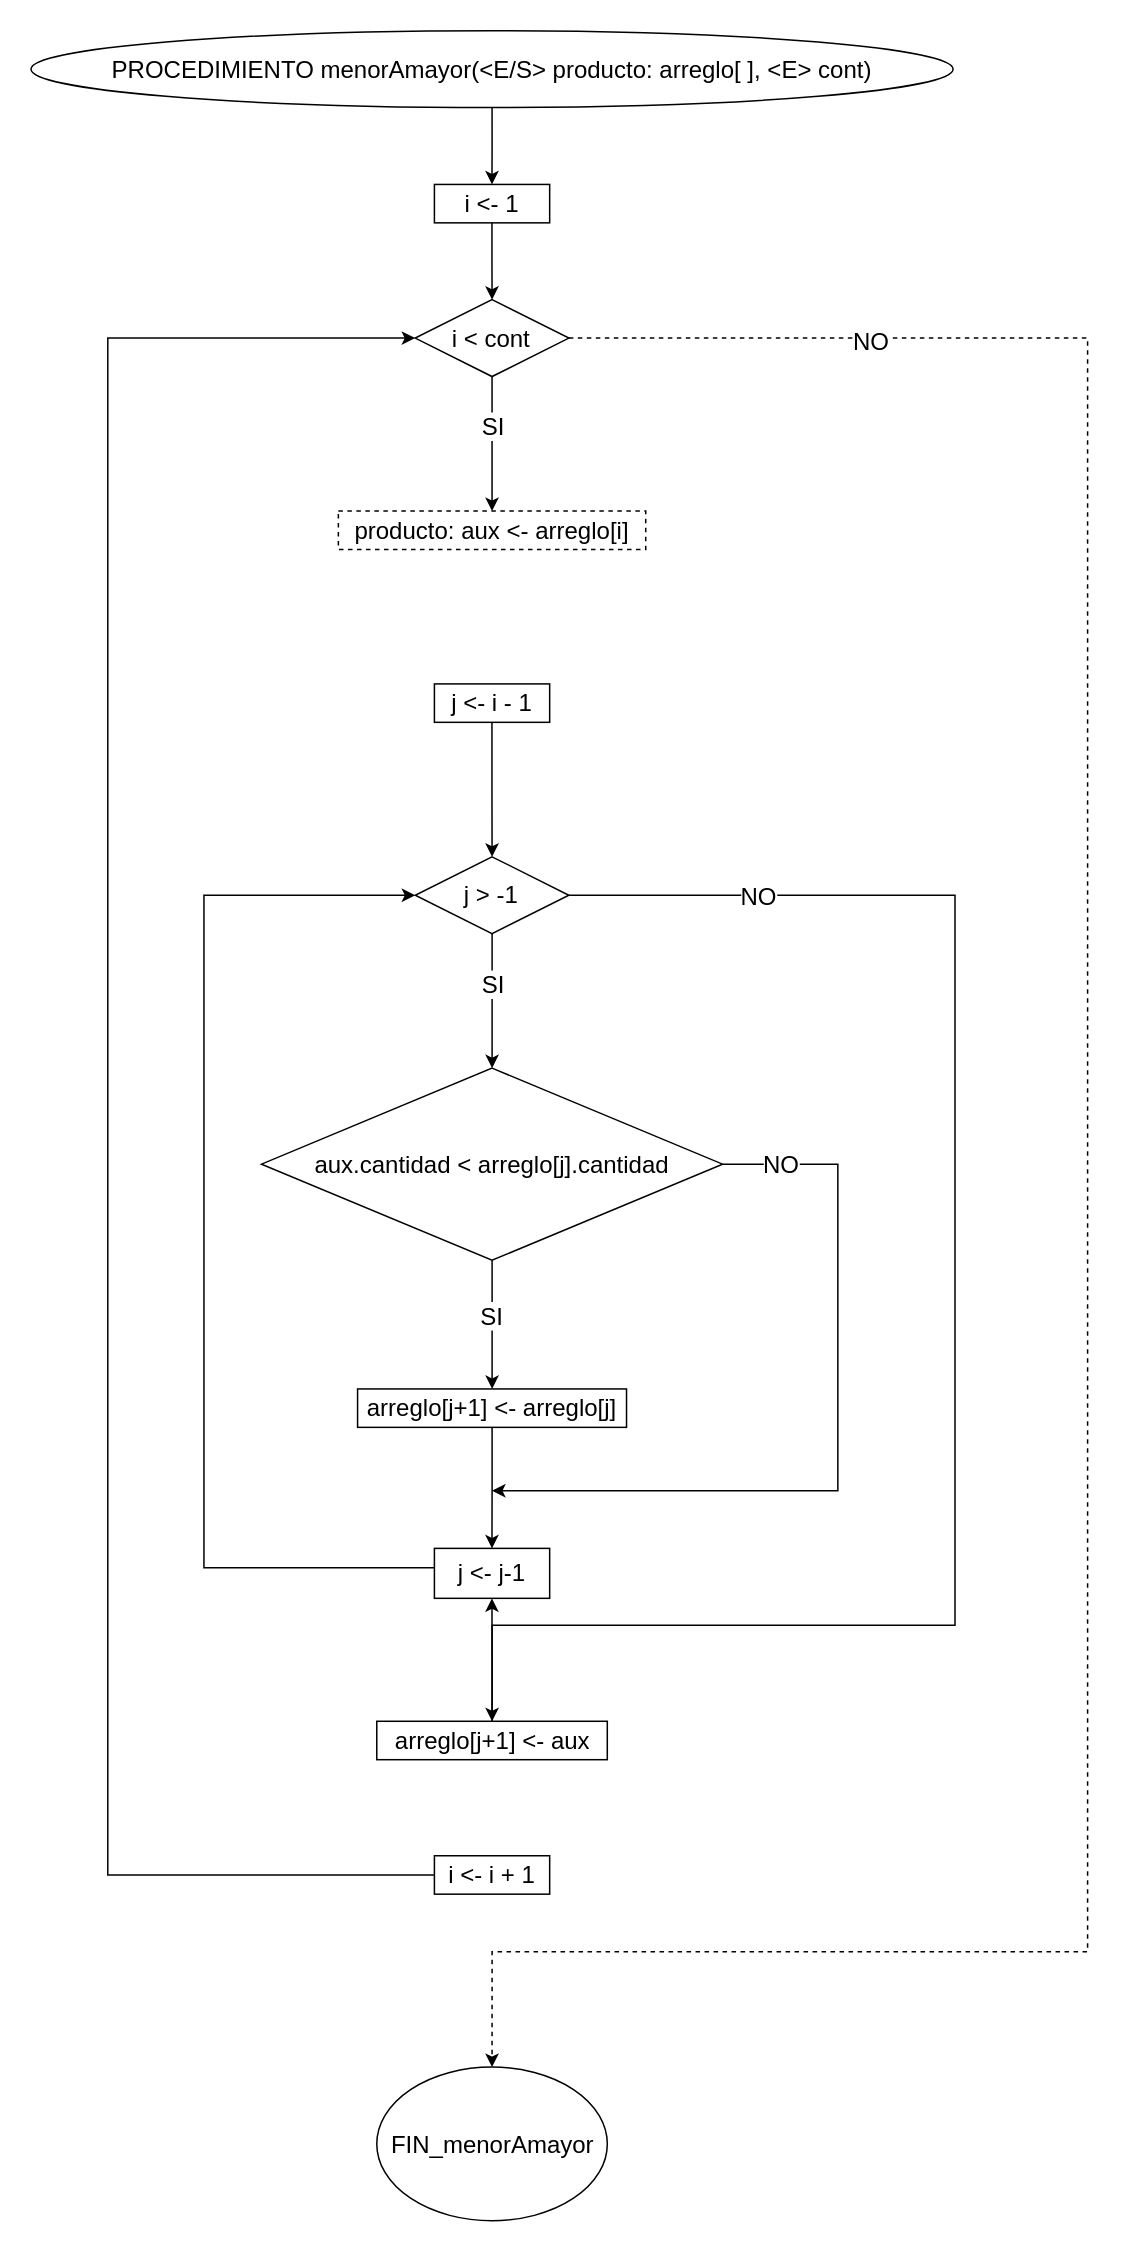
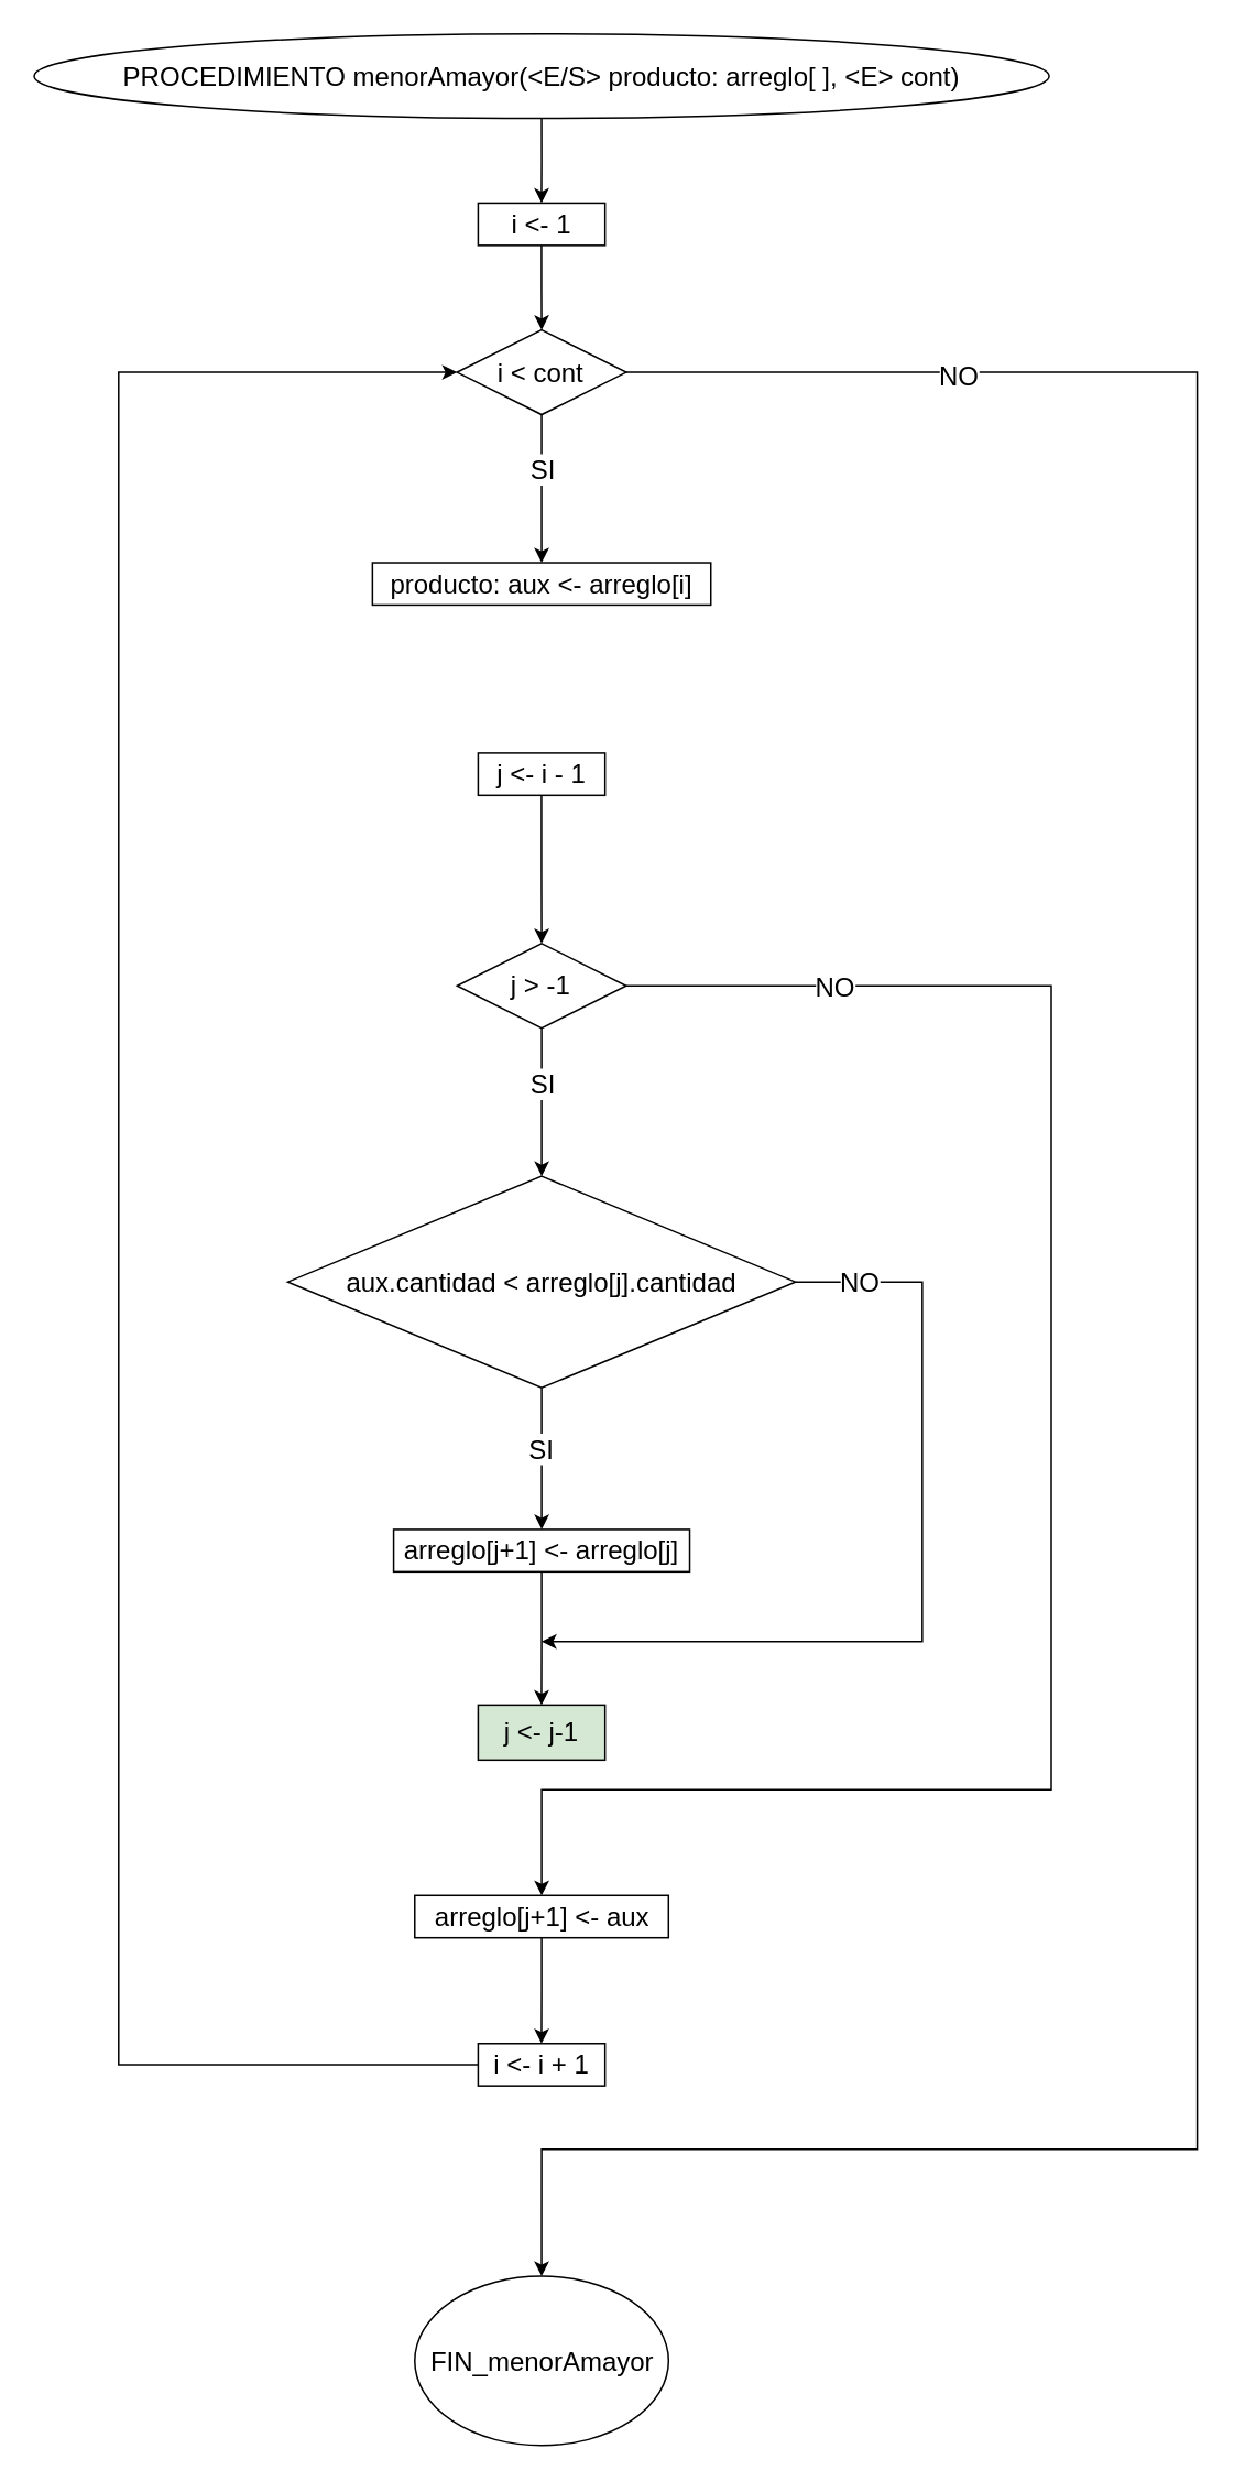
  <mxCell id="0" />
  <mxCell id="1" parent="0" />
  <mxCell id="2" value="" style="group" vertex="1" connectable="0" parent="1"><mxGeometry x="20" y="20" width="704.38" height="1460" as="geometry" /></mxCell>
  <mxCell id="3" value="PROCEDIMIENTO menorAmayor(&amp;lt;E/S&amp;gt; producto: arreglo[ ], &amp;lt;E&amp;gt; cont)" style="ellipse;whiteSpace=wrap;html=1;fontSize=16;" vertex="1" parent="2"><mxGeometry width="614.732" height="51.228" as="geometry" /></mxCell>
  <mxCell id="4" value="i &amp;lt;- 1" style="whiteSpace=wrap;html=1;fontSize=16;" vertex="1" parent="2"><mxGeometry x="268.945" y="102.456" width="76.841" height="25.614" as="geometry" /></mxCell>
  <mxCell id="5" value="" style="edgeStyle=orthogonalEdgeStyle;rounded=0;orthogonalLoop=1;jettySize=auto;html=1;fontSize=16;" edge="1" parent="2" source="3" target="4"><mxGeometry relative="1" as="geometry" /></mxCell>
  <mxCell id="6" value="i &amp;lt; cont" style="rhombus;whiteSpace=wrap;html=1;fontSize=16;" vertex="1" parent="2"><mxGeometry x="256.138" y="179.298" width="102.455" height="51.228" as="geometry" /></mxCell>
  <mxCell id="7" value="" style="edgeStyle=orthogonalEdgeStyle;rounded=0;orthogonalLoop=1;jettySize=auto;html=1;fontSize=16;" edge="1" parent="2" source="4" target="6"><mxGeometry relative="1" as="geometry" /></mxCell>
- <mxCell id="8" value="producto: aux &amp;lt;- arreglo[i]" style="whiteSpace=wrap;html=1;fontSize=16;dashed=1;" vertex="1" parent="2"><mxGeometry x="204.911" y="320.175" width="204.911" height="25.614" as="geometry" /></mxCell>
+ <mxCell id="8" value="producto: aux &amp;lt;- arreglo[i]" style="whiteSpace=wrap;html=1;fontSize=16;" vertex="1" parent="2"><mxGeometry x="204.911" y="320.175" width="204.911" height="25.614" as="geometry" /></mxCell>
  <mxCell id="9" value="" style="edgeStyle=orthogonalEdgeStyle;rounded=0;orthogonalLoop=1;jettySize=auto;html=1;fontSize=16;" edge="1" parent="2" source="6" target="8"><mxGeometry relative="1" as="geometry" /></mxCell>
  <mxCell id="10" value="SI" style="edgeLabel;html=1;align=center;verticalAlign=middle;resizable=0;points=[];fontSize=16;" vertex="1" connectable="0" parent="9"><mxGeometry x="-0.257" y="1" relative="1" as="geometry"><mxPoint x="-1" as="offset" /></mxGeometry></mxCell>
  <mxCell id="11" value="j &amp;lt;- i - 1" style="whiteSpace=wrap;html=1;fontSize=16;" vertex="1" parent="2"><mxGeometry x="268.945" y="435.439" width="76.841" height="25.614" as="geometry" /></mxCell>
  <mxCell id="12" value="j &amp;gt; -1" style="rhombus;whiteSpace=wrap;html=1;fontSize=16;" vertex="1" parent="2"><mxGeometry x="256.138" y="550.702" width="102.455" height="51.228" as="geometry" /></mxCell>
  <mxCell id="13" value="" style="edgeStyle=orthogonalEdgeStyle;rounded=0;orthogonalLoop=1;jettySize=auto;html=1;fontSize=16;" edge="1" parent="2" source="11" target="12"><mxGeometry relative="1" as="geometry" /></mxCell>
  <mxCell id="14" style="edgeStyle=orthogonalEdgeStyle;rounded=0;orthogonalLoop=1;jettySize=auto;html=1;exitX=1;exitY=0.5;exitDx=0;exitDy=0;fontSize=16;" edge="1" parent="2" source="16"><mxGeometry relative="1" as="geometry"><mxPoint x="307.366" y="973.333" as="targetPoint" /><Array as="points"><mxPoint x="537.89" y="755.614" /><mxPoint x="537.89" y="973.333" /></Array></mxGeometry></mxCell>
  <mxCell id="15" value="NO" style="edgeLabel;html=1;align=center;verticalAlign=middle;resizable=0;points=[];fontSize=16;" vertex="1" connectable="0" parent="14"><mxGeometry x="-0.856" relative="1" as="geometry"><mxPoint as="offset" /></mxGeometry></mxCell>
  <mxCell id="16" value="aux.cantidad &amp;lt; arreglo[j].cantidad" style="rhombus;whiteSpace=wrap;html=1;fontSize=16;" vertex="1" parent="2"><mxGeometry x="153.683" y="691.579" width="307.366" height="128.07" as="geometry" /></mxCell>
  <mxCell id="17" value="" style="edgeStyle=orthogonalEdgeStyle;rounded=0;orthogonalLoop=1;jettySize=auto;html=1;fontSize=16;" edge="1" parent="2" source="12" target="16"><mxGeometry relative="1" as="geometry" /></mxCell>
  <mxCell id="18" value="SI" style="edgeLabel;html=1;align=center;verticalAlign=middle;resizable=0;points=[];fontSize=16;" vertex="1" connectable="0" parent="17"><mxGeometry x="-0.234" y="1" relative="1" as="geometry"><mxPoint x="-1" as="offset" /></mxGeometry></mxCell>
  <mxCell id="19" value="arreglo[j+1] &amp;lt;- arreglo[j]" style="whiteSpace=wrap;html=1;fontSize=16;" vertex="1" parent="2"><mxGeometry x="217.717" y="905.456" width="179.297" height="25.614" as="geometry" /></mxCell>
  <mxCell id="20" value="" style="edgeStyle=orthogonalEdgeStyle;rounded=0;orthogonalLoop=1;jettySize=auto;html=1;fontSize=16;" edge="1" parent="2" source="16" target="19"><mxGeometry relative="1" as="geometry" /></mxCell>
  <mxCell id="21" value="SI" style="edgeLabel;html=1;align=center;verticalAlign=middle;resizable=0;points=[];fontSize=16;" vertex="1" connectable="0" parent="20"><mxGeometry x="-0.127" y="-1" relative="1" as="geometry"><mxPoint as="offset" /></mxGeometry></mxCell>
- <mxCell id="22" style="edgeStyle=orthogonalEdgeStyle;rounded=0;orthogonalLoop=1;jettySize=auto;html=1;entryX=0;entryY=0.5;entryDx=0;entryDy=0;fontSize=16;" edge="1" parent="2" source="23" target="12"><mxGeometry relative="1" as="geometry"><Array as="points"><mxPoint x="115.262" y="1024.561" /><mxPoint x="115.262" y="576.316" /></Array></mxGeometry></mxCell>
- <mxCell id="23" value="j &amp;lt;- j-1" style="whiteSpace=wrap;html=1;fontSize=16;" vertex="1" parent="2"><mxGeometry x="268.945" y="1011.754" width="76.841" height="33.298" as="geometry" /></mxCell>
+ <mxCell id="23" value="j &amp;lt;- j-1" style="whiteSpace=wrap;html=1;fontSize=16;fillColor=#d5e8d4;" vertex="1" parent="2"><mxGeometry x="268.945" y="1011.754" width="76.841" height="33.298" as="geometry" /></mxCell>
  <mxCell id="24" value="" style="edgeStyle=orthogonalEdgeStyle;rounded=0;orthogonalLoop=1;jettySize=auto;html=1;fontSize=16;" edge="1" parent="2" source="19" target="23"><mxGeometry relative="1" as="geometry" /></mxCell>
  <mxCell id="25" value="arreglo[j+1] &amp;lt;- aux" style="rounded=0;whiteSpace=wrap;html=1;fontSize=16;" vertex="1" parent="2"><mxGeometry x="230.524" y="1127.018" width="153.683" height="25.614" as="geometry" /></mxCell>
  <mxCell id="26" style="edgeStyle=orthogonalEdgeStyle;rounded=0;orthogonalLoop=1;jettySize=auto;html=1;fontSize=16;" edge="1" parent="2" source="12" target="25"><mxGeometry relative="1" as="geometry"><mxPoint x="307.366" y="1139.825" as="targetPoint" /><Array as="points"><mxPoint x="616.012" y="576.316" /><mxPoint x="616.012" y="1062.982" /><mxPoint x="307.366" y="1062.982" /></Array></mxGeometry></mxCell>
  <mxCell id="27" value="NO" style="edgeLabel;html=1;align=center;verticalAlign=middle;resizable=0;points=[];fontSize=16;" vertex="1" connectable="0" parent="26"><mxGeometry x="-0.775" relative="1" as="geometry"><mxPoint as="offset" /></mxGeometry></mxCell>
  <mxCell id="28" style="edgeStyle=orthogonalEdgeStyle;rounded=0;orthogonalLoop=1;jettySize=auto;html=1;entryX=0;entryY=0.5;entryDx=0;entryDy=0;fontSize=16;" edge="1" parent="2" source="29" target="6"><mxGeometry relative="1" as="geometry"><Array as="points"><mxPoint x="51.228" y="1229.474" /><mxPoint x="51.228" y="204.912" /></Array></mxGeometry></mxCell>
  <mxCell id="29" value="i &amp;lt;- i + 1" style="whiteSpace=wrap;html=1;rounded=0;fontSize=16;" vertex="1" parent="2"><mxGeometry x="268.945" y="1216.667" width="76.841" height="25.614" as="geometry" /></mxCell>
- <mxCell id="30" value="" style="edgeStyle=orthogonalEdgeStyle;rounded=0;orthogonalLoop=1;jettySize=auto;html=1;fontSize=16;" edge="1" parent="2" source="25" target="23"><mxGeometry relative="1" as="geometry" /></mxCell>
+ <mxCell id="30" value="" style="edgeStyle=orthogonalEdgeStyle;rounded=0;orthogonalLoop=1;jettySize=auto;html=1;fontSize=16;" edge="1" parent="2" source="25" target="29"><mxGeometry relative="1" as="geometry" /></mxCell>
  <mxCell id="31" value="FIN_menorAmayor" style="ellipse;whiteSpace=wrap;html=1;fontSize=16;" vertex="1" parent="2"><mxGeometry x="230.524" y="1357.544" width="153.683" height="102.456" as="geometry" /></mxCell>
- <mxCell id="32" style="edgeStyle=orthogonalEdgeStyle;rounded=0;orthogonalLoop=1;jettySize=auto;html=1;fontSize=16;dashed=1;" edge="1" parent="2" source="6" target="31"><mxGeometry relative="1" as="geometry"><mxPoint x="537.89" y="1408.772" as="targetPoint" /><Array as="points"><mxPoint x="704.38" y="204.912" /><mxPoint x="704.38" y="1280.702" /><mxPoint x="307.366" y="1280.702" /></Array></mxGeometry></mxCell>
+ <mxCell id="32" style="edgeStyle=orthogonalEdgeStyle;rounded=0;orthogonalLoop=1;jettySize=auto;html=1;fontSize=16;" edge="1" parent="2" source="6" target="31"><mxGeometry relative="1" as="geometry"><mxPoint x="537.89" y="1408.772" as="targetPoint" /><Array as="points"><mxPoint x="704.38" y="204.912" /><mxPoint x="704.38" y="1280.702" /><mxPoint x="307.366" y="1280.702" /></Array></mxGeometry></mxCell>
  <mxCell id="33" value="NO" style="edgeLabel;html=1;align=center;verticalAlign=middle;resizable=0;points=[];fontSize=16;" vertex="1" connectable="0" parent="32"><mxGeometry x="-0.788" y="-2" relative="1" as="geometry"><mxPoint as="offset" /></mxGeometry></mxCell>
